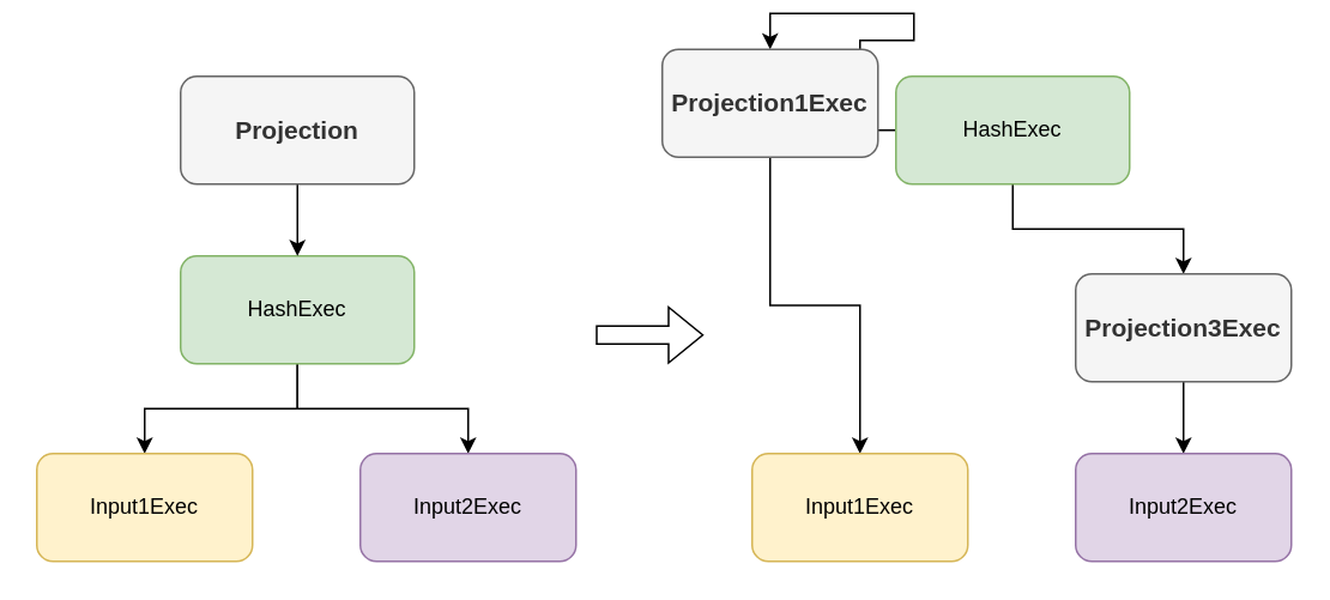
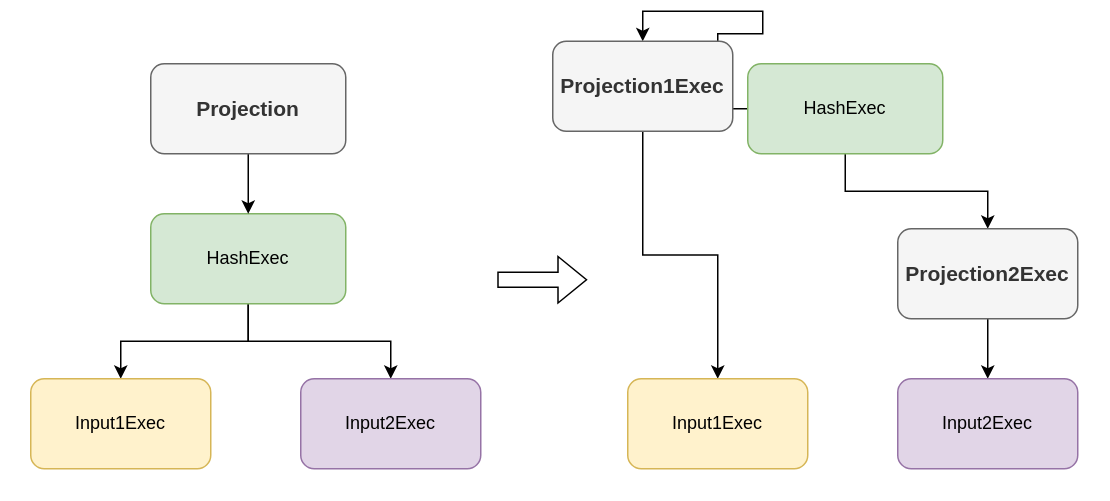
  <mxCell id="0" />
  <mxCell id="1" parent="0" />
  <mxCell id="2" style="edgeStyle=orthogonalEdgeStyle;rounded=0;orthogonalLoop=1;jettySize=auto;html=1;entryX=0.5;entryY=0;entryDx=0;entryDy=0;" parent="1" source="4" target="7" edge="1"><mxGeometry relative="1" as="geometry" /></mxCell>
  <mxCell id="3" style="edgeStyle=orthogonalEdgeStyle;rounded=0;orthogonalLoop=1;jettySize=auto;html=1;" parent="1" source="4" target="8" edge="1"><mxGeometry relative="1" as="geometry" /></mxCell>
  <mxCell id="4" value="HashExec" style="rounded=1;whiteSpace=wrap;html=1;fillColor=#d5e8d4;strokeColor=#82b366;" parent="1" vertex="1"><mxGeometry x="100" y="135" width="130" height="60" as="geometry" /></mxCell>
  <mxCell id="5" value="" style="edgeStyle=orthogonalEdgeStyle;rounded=0;orthogonalLoop=1;jettySize=auto;html=1;" parent="1" source="6" target="4" edge="1"><mxGeometry relative="1" as="geometry" /></mxCell>
  <mxCell id="6" value="&lt;b&gt;&lt;font style=&quot;font-size: 14px;&quot;&gt;Projection&lt;/font&gt;&lt;/b&gt;" style="rounded=1;whiteSpace=wrap;html=1;fillColor=#f5f5f5;strokeColor=#666666;fontColor=#333333;" parent="1" vertex="1"><mxGeometry x="100" y="35" width="130" height="60" as="geometry" /></mxCell>
  <mxCell id="7" value="Input1Exec" style="rounded=1;whiteSpace=wrap;html=1;fillColor=#fff2cc;strokeColor=#d6b656;" parent="1" vertex="1"><mxGeometry x="20" y="245" width="120" height="60" as="geometry" /></mxCell>
  <mxCell id="8" value="Input2Exec" style="rounded=1;whiteSpace=wrap;html=1;fillColor=#e1d5e7;strokeColor=#9673a6;" parent="1" vertex="1"><mxGeometry x="200" y="245" width="120" height="60" as="geometry" /></mxCell>
  <mxCell id="9" style="edgeStyle=orthogonalEdgeStyle;rounded=0;orthogonalLoop=1;jettySize=auto;html=1;entryX=0.5;entryY=0;entryDx=0;entryDy=0;" parent="1" source="11" target="13" edge="1"><mxGeometry relative="1" as="geometry" /></mxCell>
  <mxCell id="10" style="edgeStyle=orthogonalEdgeStyle;rounded=0;orthogonalLoop=1;jettySize=auto;html=1;" parent="1" source="11" target="15" edge="1"><mxGeometry relative="1" as="geometry" /></mxCell>
  <mxCell id="11" value="HashExec" style="rounded=1;whiteSpace=wrap;html=1;fillColor=#d5e8d4;strokeColor=#82b366;" parent="1" vertex="1"><mxGeometry x="498" y="35" width="130" height="60" as="geometry" /></mxCell>
  <mxCell id="12" value="" style="edgeStyle=orthogonalEdgeStyle;rounded=0;orthogonalLoop=1;jettySize=auto;html=1;" parent="1" source="13" target="16" edge="1"><mxGeometry relative="1" as="geometry" /></mxCell>
  <mxCell id="13" value="&lt;b&gt;&lt;font style=&quot;font-size: 14px;&quot;&gt;Projection1Exec&lt;/font&gt;&lt;/b&gt;" style="rounded=1;whiteSpace=wrap;html=1;fillColor=#f5f5f5;strokeColor=#666666;fontColor=#333333;" parent="1" vertex="1"><mxGeometry x="368" y="20" width="120" height="60" as="geometry" /></mxCell>
  <mxCell id="14" value="" style="edgeStyle=orthogonalEdgeStyle;rounded=0;orthogonalLoop=1;jettySize=auto;html=1;" parent="1" source="15" target="17" edge="1"><mxGeometry relative="1" as="geometry" /></mxCell>
- <mxCell id="15" value="&lt;b&gt;&lt;font style=&quot;font-size: 14px;&quot;&gt;Projection3Exec&lt;/font&gt;&lt;/b&gt;" style="rounded=1;whiteSpace=wrap;html=1;fillColor=#f5f5f5;strokeColor=#666666;fontColor=#333333;" parent="1" vertex="1"><mxGeometry x="598" y="145" width="120" height="60" as="geometry" /></mxCell>
+ <mxCell id="15" value="&lt;b&gt;&lt;font style=&quot;font-size: 14px;&quot;&gt;Projection2Exec&lt;/font&gt;&lt;/b&gt;" style="rounded=1;whiteSpace=wrap;html=1;fillColor=#f5f5f5;strokeColor=#666666;fontColor=#333333;" parent="1" vertex="1"><mxGeometry x="598" y="145" width="120" height="60" as="geometry" /></mxCell>
  <mxCell id="16" value="Input1Exec" style="rounded=1;whiteSpace=wrap;html=1;fillColor=#fff2cc;strokeColor=#d6b656;" parent="1" vertex="1"><mxGeometry x="418" y="245" width="120" height="60" as="geometry" /></mxCell>
  <mxCell id="17" value="Input2Exec" style="rounded=1;whiteSpace=wrap;html=1;fillColor=#e1d5e7;strokeColor=#9673a6;" parent="1" vertex="1"><mxGeometry x="598" y="245" width="120" height="60" as="geometry" /></mxCell>
  <mxCell id="18" value="" style="shape=flexArrow;endArrow=classic;html=1;rounded=0;" parent="1" edge="1"><mxGeometry width="50" height="50" relative="1" as="geometry"><mxPoint x="331" y="179" as="sourcePoint" /><mxPoint x="391" y="179" as="targetPoint" /></mxGeometry></mxCell>
